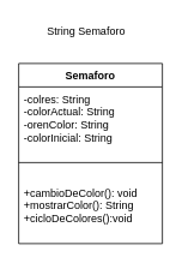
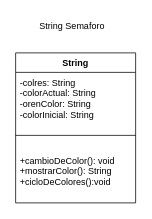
  <mxCell id="0" />
  <mxCell id="1" parent="0" />
- <mxCell id="2" value="Semaforo" style="swimlane;fontStyle=1;align=center;verticalAlign=top;childLayout=stackLayout;horizontal=1;startSize=26;horizontalStack=0;resizeParent=1;resizeParentMax=0;resizeLast=0;collapsible=1;marginBottom=0;whiteSpace=wrap;html=1;" vertex="1" parent="1"><mxGeometry x="20" y="70" width="160" height="200" as="geometry" /></mxCell>
+ <mxCell id="2" value="String" style="swimlane;fontStyle=1;align=center;verticalAlign=top;childLayout=stackLayout;horizontal=1;startSize=26;horizontalStack=0;resizeParent=1;resizeParentMax=0;resizeLast=0;collapsible=1;marginBottom=0;whiteSpace=wrap;html=1;" vertex="1" parent="1"><mxGeometry x="20" y="70" width="160" height="200" as="geometry" /></mxCell>
  <mxCell id="3" value="-colres: String&lt;div&gt;-colorActual: String&lt;/div&gt;&lt;div&gt;-orenColor: String&lt;/div&gt;&lt;div&gt;-colorInicial: String&lt;/div&gt;" style="text;strokeColor=none;fillColor=none;align=left;verticalAlign=top;spacingLeft=4;spacingRight=4;overflow=hidden;rotatable=0;points=[[0,0.5],[1,0.5]];portConstraint=eastwest;whiteSpace=wrap;html=1;" vertex="1" parent="2"><mxGeometry y="26" width="160" height="64" as="geometry" /></mxCell>
  <mxCell id="4" value="" style="line;strokeWidth=1;fillColor=none;align=left;verticalAlign=middle;spacingTop=-1;spacingLeft=3;spacingRight=3;rotatable=0;labelPosition=right;points=[];portConstraint=eastwest;strokeColor=inherit;" vertex="1" parent="2"><mxGeometry y="90" width="160" height="40" as="geometry" /></mxCell>
  <mxCell id="5" value="+cambioDeColor(): void&lt;div&gt;+mostrarColor(): String&lt;/div&gt;&lt;div&gt;+cicloDeColores():void&lt;/div&gt;" style="text;strokeColor=none;fillColor=none;align=left;verticalAlign=top;spacingLeft=4;spacingRight=4;overflow=hidden;rotatable=0;points=[[0,0.5],[1,0.5]];portConstraint=eastwest;whiteSpace=wrap;html=1;" vertex="1" parent="2"><mxGeometry y="130" width="160" height="70" as="geometry" /></mxCell>
  <mxCell id="6" value="String Semaforo" style="text;html=1;align=center;verticalAlign=middle;resizable=0;points=[];autosize=1;strokeColor=none;fillColor=none;" vertex="1" parent="1"><mxGeometry x="30" y="20" width="130" height="30" as="geometry" /></mxCell>
